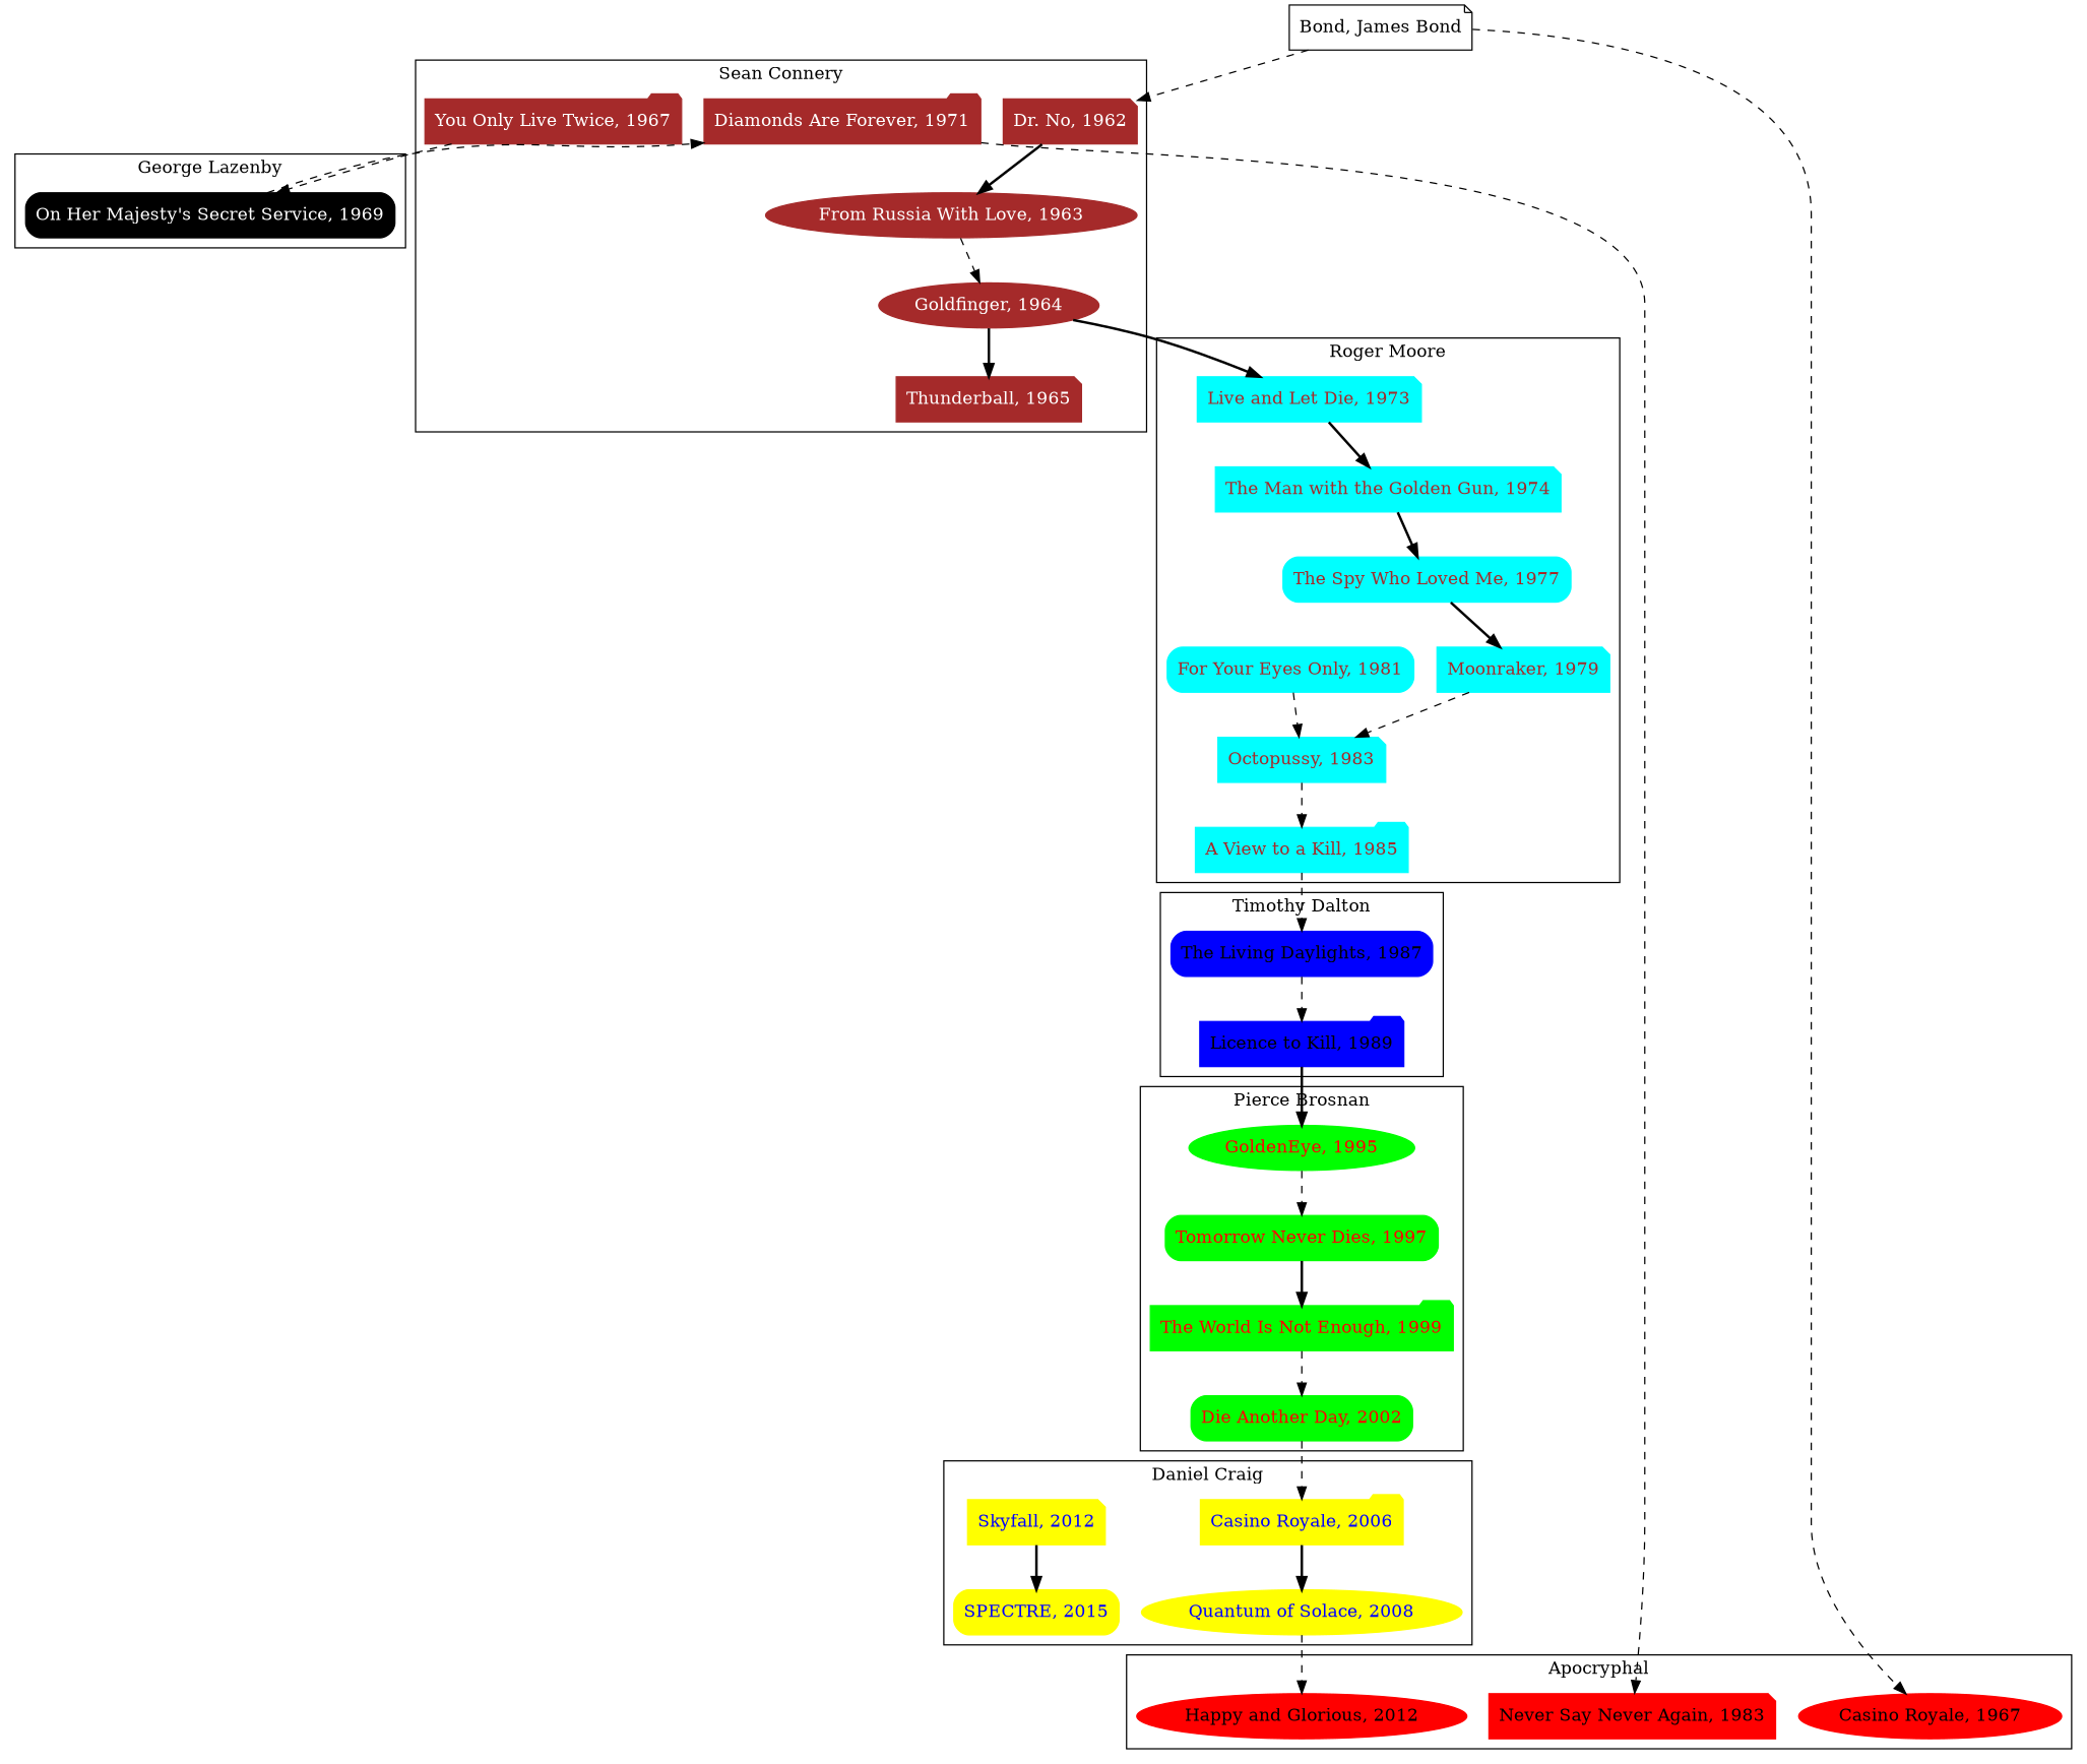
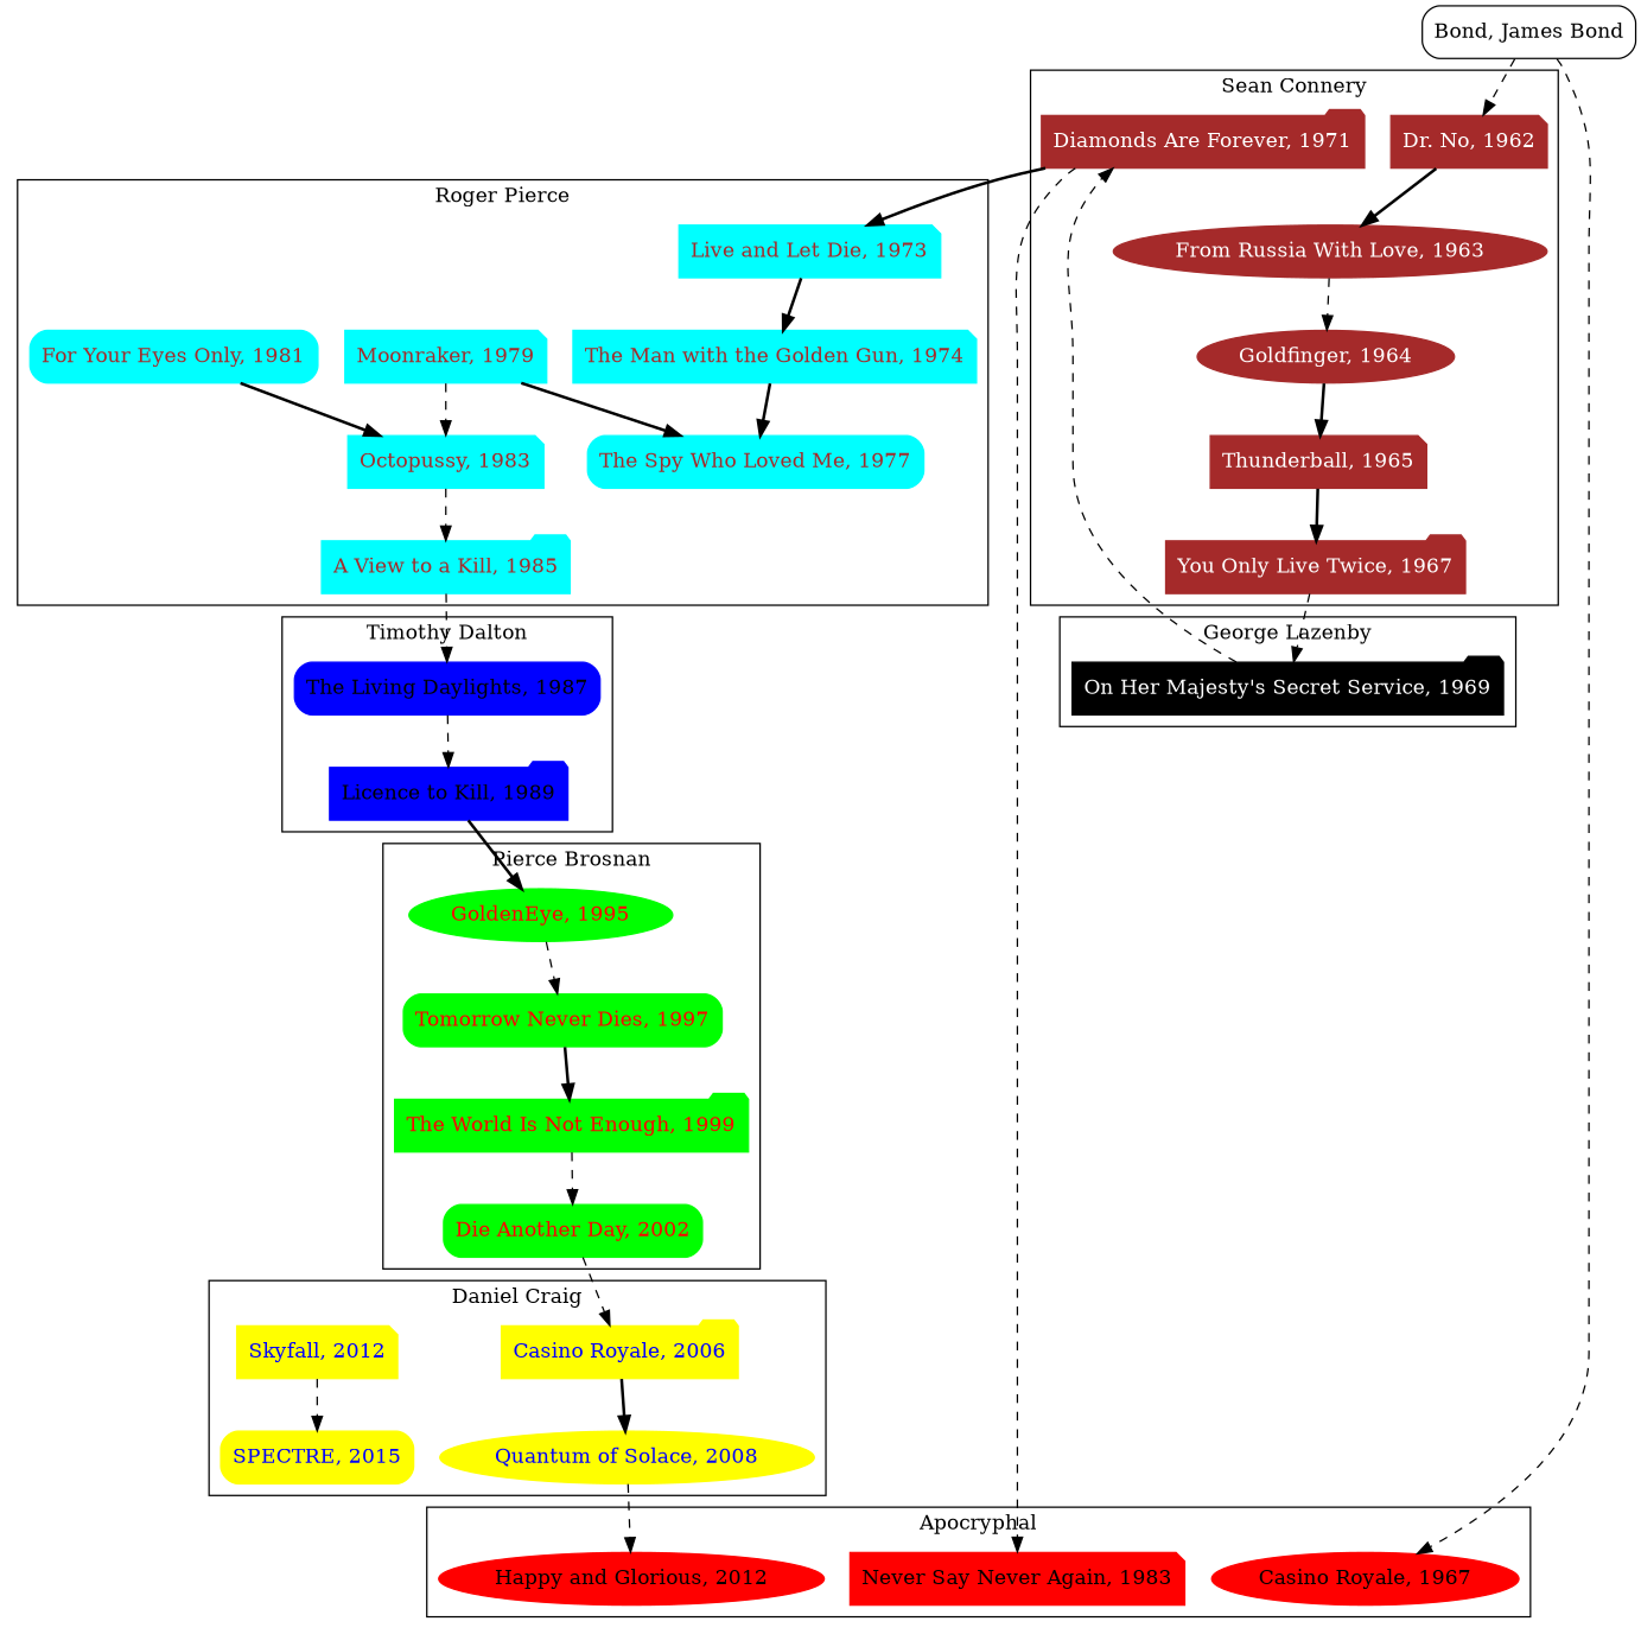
  digraph {
    node [color=cyan fontcolor=white shape=note style="filled, rounded"]
    edge [style=dashed]
    n1 [color=red fontcolor=black label="Casino Royale, 1967" shape=ellipse style="filled,rounded"]
    n2 [color=red fontcolor=black label="Never Say Never Again, 1983" style="filled,rounded"]
    n3 [color=red fontcolor=black label="Happy and Glorious, 2012" shape=ellipse style="filled,rounded"]
    n4 [color=brown label="Dr. No, 1962"]
    n5 [color=brown label="From Russia With Love, 1963" shape=ellipse]
    n6 [color=brown label="Goldfinger, 1964" shape=ellipse]
    n7 [color=brown label="Thunderball, 1965"]
    n8 [color=brown label="You Only Live Twice, 1967" shape=folder]
    n9 [color=brown label="Diamonds Are Forever, 1971" shape=folder]
-   n10 [color=black label="On Her Majesty's Secret Service, 1969" shape=box]
+   n10 [color=black label="On Her Majesty's Secret Service, 1969" shape=folder]
    n11 [fontcolor=brown label="Live and Let Die, 1973"]
    n12 [fontcolor=brown label="The Man with the Golden Gun, 1974"]
    n13 [fontcolor=brown label="The Spy Who Loved Me, 1977" shape=box]
    n14 [fontcolor=brown label="Moonraker, 1979"]
    n15 [fontcolor=brown label="For Your Eyes Only, 1981" shape=box]
    n16 [fontcolor=brown label="Octopussy, 1983"]
    n17 [fontcolor=brown label="A View to a Kill, 1985" shape=folder]
    n18 [color=blue fontcolor=black label="The Living Daylights, 1987" shape=box]
    n19 [color=blue fontcolor=black label="Licence to Kill, 1989" shape=folder]
    n20 [color=green fontcolor=red label="GoldenEye, 1995" shape=ellipse]
    n21 [color=green fontcolor=red label="Tomorrow Never Dies, 1997" shape=box]
    n22 [color=green fontcolor=red label="The World Is Not Enough, 1999" shape=folder]
    n23 [color=green fontcolor=red label="Die Another Day, 2002" shape=box]
    n24 [color=yellow fontcolor=blue label="Casino Royale, 2006" shape=folder]
    n25 [color=yellow fontcolor=blue label="Quantum of Solace, 2008" shape=ellipse]
    n26 [color=yellow fontcolor=blue label="Skyfall, 2012"]
    n27 [color=yellow fontcolor=blue label="SPECTRE, 2015" shape=box]
-   n28 [fillcolor=black fontcolor=black label="Bond, James Bond" style=rounded color=""]
+   n28 [fillcolor=black fontcolor=black label="Bond, James Bond" shape=box style=rounded color=""]
    subgraph cluster_1 {
      label=Apocryphal
      n1
      n2
      n3
    }
    subgraph cluster_2 {
      label="Sean Connery"
      n4
      n5
      n6
      n7
      n8
      n9
    }
    subgraph cluster_3 {
      label="George Lazenby"
      n10
    }
    subgraph cluster_4 {
-     label="Roger Moore"
+     label="Roger Pierce"
      n11
      n12
      n13
      n14
      n15
      n16
      n17
    }
    subgraph cluster_5 {
      label="Timothy Dalton"
      n18
      n19
    }
    subgraph cluster_6 {
      label="Pierce Brosnan"
      n20
      n21
      n22
      n23
    }
    subgraph cluster_7 {
      label="Daniel Craig"
      n24
      n25
      n26
      n27
    }
    n4 -> n5 [style=bold]
    n5 -> n6
    n6 -> n7 [style=bold]
+   n7 -> n8 [style=bold]
    n8 -> n10
    n9 -> n2
-   n6 -> n11 [style=bold]
+   n9 -> n11 [style=bold]
    n10 -> n9
    n11 -> n12 [style=bold]
    n12 -> n13 [style=bold]
-   n13 -> n14 [style=bold]
+   n14 -> n13 [style=bold]
    n14 -> n16
-   n15 -> n16
+   n15 -> n16 [style=bold]
    n16 -> n17
    n17 -> n18
    n18 -> n19
    n19 -> n20 [style=bold]
    n20 -> n21
    n21 -> n22 [style=bold]
    n22 -> n23
    n23 -> n24
    n24 -> n25 [style=bold]
    n25 -> n3
-   n26 -> n27 [style=bold]
+   n26 -> n27
    n28 -> n1
    n28 -> n4
  }
